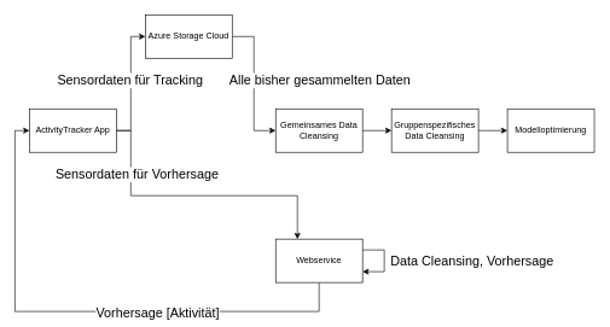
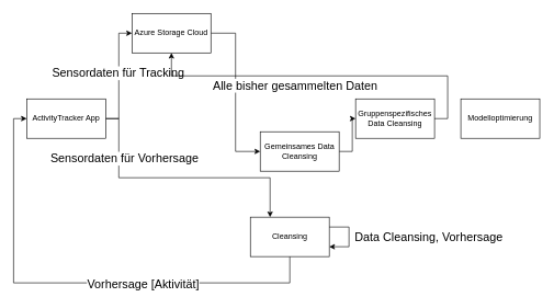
  <mxCell id="0" />
  <mxCell id="1" parent="0" />
  <mxCell id="2" style="edgeStyle=orthogonalEdgeStyle;rounded=0;orthogonalLoop=1;jettySize=auto;html=1;exitX=1;exitY=0.5;exitDx=0;exitDy=0;entryX=0;entryY=0.5;entryDx=0;entryDy=0;" edge="1" parent="1" source="6" target="9"><mxGeometry relative="1" as="geometry" /></mxCell>
  <mxCell id="3" value="&lt;font style=&quot;font-size: 18px;&quot;&gt;Sensordaten für Tracking&lt;/font&gt;" style="edgeLabel;html=1;align=center;verticalAlign=middle;resizable=0;points=[];" vertex="1" connectable="0" parent="2"><mxGeometry x="0.353" y="2" relative="1" as="geometry"><mxPoint y="25" as="offset" /></mxGeometry></mxCell>
  <mxCell id="4" style="edgeStyle=orthogonalEdgeStyle;rounded=0;orthogonalLoop=1;jettySize=auto;html=1;exitX=1;exitY=0.5;exitDx=0;exitDy=0;entryX=0.25;entryY=0;entryDx=0;entryDy=0;" edge="1" parent="1" source="6" target="17"><mxGeometry relative="1" as="geometry"><Array as="points"><mxPoint x="180" y="180" /><mxPoint x="180" y="270" /><mxPoint x="410" y="270" /></Array></mxGeometry></mxCell>
  <mxCell id="5" value="&lt;font style=&quot;font-size: 18px;&quot;&gt;Sensordaten für Vorhersage&amp;nbsp;&lt;/font&gt;" style="edgeLabel;html=1;align=center;verticalAlign=middle;resizable=0;points=[];" vertex="1" connectable="0" parent="4"><mxGeometry x="-0.621" y="3" relative="1" as="geometry"><mxPoint x="7" y="4" as="offset" /></mxGeometry></mxCell>
  <mxCell id="6" value="ActivityTracker App" style="rounded=0;whiteSpace=wrap;html=1;" vertex="1" parent="1"><mxGeometry x="40" y="150" width="120" height="60" as="geometry" /></mxCell>
  <mxCell id="7" style="edgeStyle=orthogonalEdgeStyle;rounded=0;orthogonalLoop=1;jettySize=auto;html=1;exitX=1;exitY=0.5;exitDx=0;exitDy=0;entryX=0;entryY=0.5;entryDx=0;entryDy=0;" edge="1" parent="1" source="9" target="11"><mxGeometry relative="1" as="geometry" /></mxCell>
  <mxCell id="8" value="Alle bisher gesammelten Daten" style="edgeLabel;html=1;align=center;verticalAlign=middle;resizable=0;points=[];fontSize=18;" vertex="1" connectable="0" parent="7"><mxGeometry x="-0.158" y="3" relative="1" as="geometry"><mxPoint x="87" y="10" as="offset" /></mxGeometry></mxCell>
  <mxCell id="9" value="Azure Storage Cloud" style="rounded=0;whiteSpace=wrap;html=1;" vertex="1" parent="1"><mxGeometry x="200" y="20" width="120" height="60" as="geometry" /></mxCell>
  <mxCell id="10" style="edgeStyle=orthogonalEdgeStyle;rounded=0;orthogonalLoop=1;jettySize=auto;html=1;exitX=1;exitY=0.5;exitDx=0;exitDy=0;entryX=0;entryY=0.5;entryDx=0;entryDy=0;" edge="1" parent="1" source="11" target="12"><mxGeometry relative="1" as="geometry" /></mxCell>
- <mxCell id="11" value="Gemeinsames Data Cleansing" style="rounded=0;whiteSpace=wrap;html=1;" vertex="1" parent="1"><mxGeometry x="380" y="150" width="120" height="60" as="geometry" /></mxCell>
+ <mxCell id="11" value="Gemeinsames Data Cleansing" style="rounded=0;whiteSpace=wrap;html=1;" vertex="1" parent="1"><mxGeometry x="395" y="200" width="120" height="60" as="geometry" /></mxCell>
  <mxCell id="12" value="Gruppenspezifisches Data Cleansing" style="rounded=0;whiteSpace=wrap;html=1;" vertex="1" parent="1"><mxGeometry x="540" y="150" width="120" height="60" as="geometry" /></mxCell>
- <mxCell id="13" style="edgeStyle=orthogonalEdgeStyle;rounded=0;orthogonalLoop=1;jettySize=auto;html=1;exitX=1;exitY=0.5;exitDx=0;exitDy=0;entryX=0;entryY=0.5;entryDx=0;entryDy=0;" edge="1" parent="1" source="12" target="14"><mxGeometry relative="1" as="geometry"><mxPoint x="800" y="180" as="sourcePoint" /></mxGeometry></mxCell>
+ <mxCell id="13" style="edgeStyle=orthogonalEdgeStyle;rounded=0;orthogonalLoop=1;jettySize=auto;html=1;exitX=1;exitY=0.5;exitDx=0;exitDy=0;" edge="1" parent="1" source="12" target="9"><mxGeometry relative="1" as="geometry"><mxPoint x="800" y="180" as="sourcePoint" /></mxGeometry></mxCell>
  <mxCell id="14" value="Modelloptimierung" style="rounded=0;whiteSpace=wrap;html=1;" vertex="1" parent="1"><mxGeometry x="700" y="150" width="120" height="60" as="geometry" /></mxCell>
  <mxCell id="15" style="edgeStyle=orthogonalEdgeStyle;rounded=0;orthogonalLoop=1;jettySize=auto;html=1;exitX=0.5;exitY=1;exitDx=0;exitDy=0;entryX=0;entryY=0.5;entryDx=0;entryDy=0;" edge="1" parent="1" source="17" target="6"><mxGeometry relative="1" as="geometry"><Array as="points"><mxPoint x="440" y="430" /><mxPoint x="20" y="430" /><mxPoint x="20" y="180" /></Array></mxGeometry></mxCell>
  <mxCell id="16" value="&lt;font style=&quot;font-size: 18px;&quot;&gt;Vorhersage [Aktivität]&lt;/font&gt;" style="edgeLabel;html=1;align=center;verticalAlign=middle;resizable=0;points=[];" vertex="1" connectable="0" parent="15"><mxGeometry x="-0.278" y="1" relative="1" as="geometry"><mxPoint as="offset" /></mxGeometry></mxCell>
- <mxCell id="17" value="Webservice" style="rounded=0;whiteSpace=wrap;html=1;" vertex="1" parent="1"><mxGeometry x="380" y="330" width="120" height="60" as="geometry" /></mxCell>
+ <mxCell id="17" value="Cleansing" style="rounded=0;whiteSpace=wrap;html=1;" vertex="1" parent="1"><mxGeometry x="380" y="330" width="120" height="60" as="geometry" /></mxCell>
  <mxCell id="18" style="edgeStyle=orthogonalEdgeStyle;rounded=0;orthogonalLoop=1;jettySize=auto;html=1;exitX=1;exitY=0.25;exitDx=0;exitDy=0;entryX=1;entryY=0.75;entryDx=0;entryDy=0;fontSize=18;" edge="1" parent="1" source="17" target="17"><mxGeometry relative="1" as="geometry"><Array as="points"><mxPoint x="530" y="345" /><mxPoint x="530" y="375" /></Array></mxGeometry></mxCell>
  <mxCell id="19" value="Data Cleansing, Vorhersage" style="edgeLabel;html=1;align=center;verticalAlign=middle;resizable=0;points=[];fontSize=18;" vertex="1" connectable="0" parent="18"><mxGeometry x="-0.219" relative="1" as="geometry"><mxPoint x="120" y="10" as="offset" /></mxGeometry></mxCell>
